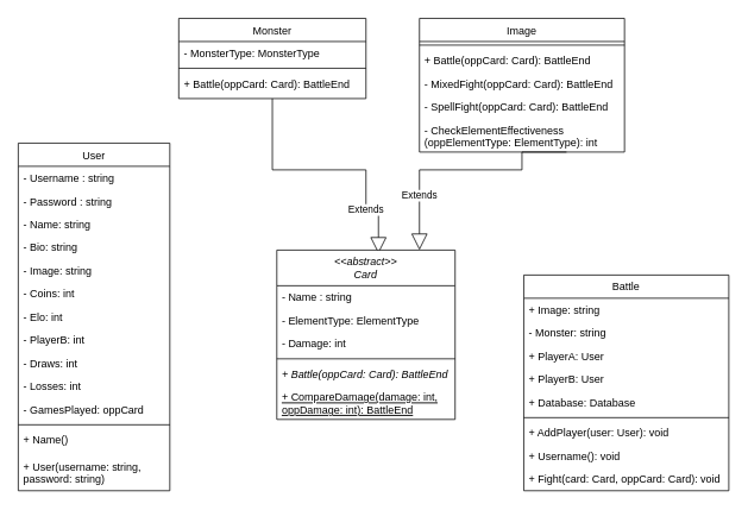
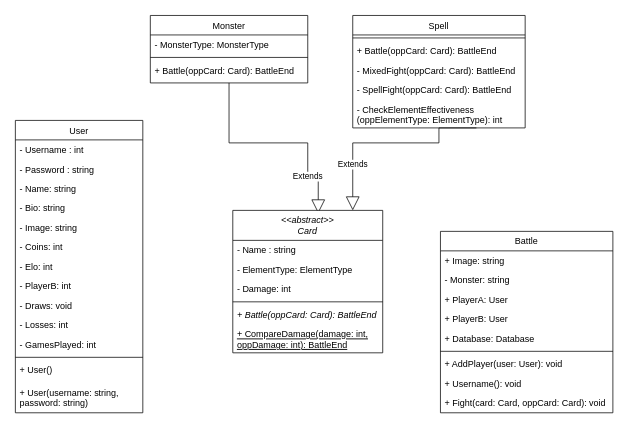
  <mxCell id="0" />
  <mxCell id="1" parent="0" />
  <mxCell id="2" value="User" style="swimlane;fontStyle=0;align=center;verticalAlign=top;childLayout=stackLayout;horizontal=1;startSize=26;horizontalStack=0;resizeParent=1;resizeLast=0;collapsible=1;marginBottom=0;rounded=0;shadow=0;strokeWidth=1;" parent="1" vertex="1"><mxGeometry x="20" y="160" width="170" height="390" as="geometry"><mxRectangle x="40" y="80" width="160" height="26" as="alternateBounds" /></mxGeometry></mxCell>
- <mxCell id="3" value="- Username : string" style="text;align=left;verticalAlign=top;spacingLeft=4;spacingRight=4;overflow=hidden;rotatable=0;points=[[0,0.5],[1,0.5]];portConstraint=eastwest;rounded=0;" parent="2" vertex="1"><mxGeometry y="26" width="170" height="26" as="geometry" /></mxCell>
+ <mxCell id="3" value="- Username : int" style="text;align=left;verticalAlign=top;spacingLeft=4;spacingRight=4;overflow=hidden;rotatable=0;points=[[0,0.5],[1,0.5]];portConstraint=eastwest;rounded=0;" parent="2" vertex="1"><mxGeometry y="26" width="170" height="26" as="geometry" /></mxCell>
  <mxCell id="4" value="- Password : string" style="text;align=left;verticalAlign=top;spacingLeft=4;spacingRight=4;overflow=hidden;rotatable=0;points=[[0,0.5],[1,0.5]];portConstraint=eastwest;rounded=0;shadow=0;html=0;" parent="2" vertex="1"><mxGeometry y="52" width="170" height="26" as="geometry" /></mxCell>
  <mxCell id="5" value="- Name: string" style="text;align=left;verticalAlign=top;spacingLeft=4;spacingRight=4;overflow=hidden;rotatable=0;points=[[0,0.5],[1,0.5]];portConstraint=eastwest;rounded=0;shadow=0;html=0;" parent="2" vertex="1"><mxGeometry y="78" width="170" height="26" as="geometry" /></mxCell>
  <mxCell id="6" value="- Bio: string" style="text;align=left;verticalAlign=top;spacingLeft=4;spacingRight=4;overflow=hidden;rotatable=0;points=[[0,0.5],[1,0.5]];portConstraint=eastwest;rounded=0;shadow=0;html=0;" parent="2" vertex="1"><mxGeometry y="104" width="170" height="26" as="geometry" /></mxCell>
  <mxCell id="7" value="- Image: string" style="text;align=left;verticalAlign=top;spacingLeft=4;spacingRight=4;overflow=hidden;rotatable=0;points=[[0,0.5],[1,0.5]];portConstraint=eastwest;rounded=0;shadow=0;html=0;" parent="2" vertex="1"><mxGeometry y="130" width="170" height="26" as="geometry" /></mxCell>
  <mxCell id="8" value="- Coins: int" style="text;align=left;verticalAlign=top;spacingLeft=4;spacingRight=4;overflow=hidden;rotatable=0;points=[[0,0.5],[1,0.5]];portConstraint=eastwest;rounded=0;shadow=0;html=0;" parent="2" vertex="1"><mxGeometry y="156" width="170" height="26" as="geometry" /></mxCell>
  <mxCell id="9" value="- Elo: int" style="text;align=left;verticalAlign=top;spacingLeft=4;spacingRight=4;overflow=hidden;rotatable=0;points=[[0,0.5],[1,0.5]];portConstraint=eastwest;rounded=0;shadow=0;html=0;" parent="2" vertex="1"><mxGeometry y="182" width="170" height="26" as="geometry" /></mxCell>
  <mxCell id="10" value="- PlayerB: int" style="text;align=left;verticalAlign=top;spacingLeft=4;spacingRight=4;overflow=hidden;rotatable=0;points=[[0,0.5],[1,0.5]];portConstraint=eastwest;rounded=0;shadow=0;html=0;" parent="2" vertex="1"><mxGeometry y="208" width="170" height="26" as="geometry" /></mxCell>
- <mxCell id="11" value="- Draws: int" style="text;align=left;verticalAlign=top;spacingLeft=4;spacingRight=4;overflow=hidden;rotatable=0;points=[[0,0.5],[1,0.5]];portConstraint=eastwest;rounded=0;shadow=0;html=0;" parent="2" vertex="1"><mxGeometry y="234" width="170" height="26" as="geometry" /></mxCell>
+ <mxCell id="11" value="- Draws: void" style="text;align=left;verticalAlign=top;spacingLeft=4;spacingRight=4;overflow=hidden;rotatable=0;points=[[0,0.5],[1,0.5]];portConstraint=eastwest;rounded=0;shadow=0;html=0;" parent="2" vertex="1"><mxGeometry y="234" width="170" height="26" as="geometry" /></mxCell>
  <mxCell id="12" value="- Losses: int" style="text;align=left;verticalAlign=top;spacingLeft=4;spacingRight=4;overflow=hidden;rotatable=0;points=[[0,0.5],[1,0.5]];portConstraint=eastwest;rounded=0;shadow=0;html=0;" parent="2" vertex="1"><mxGeometry y="260" width="170" height="26" as="geometry" /></mxCell>
- <mxCell id="13" value="- GamesPlayed: oppCard" style="text;align=left;verticalAlign=top;spacingLeft=4;spacingRight=4;overflow=hidden;rotatable=0;points=[[0,0.5],[1,0.5]];portConstraint=eastwest;rounded=0;shadow=0;html=0;" parent="2" vertex="1"><mxGeometry y="286" width="170" height="26" as="geometry" /></mxCell>
+ <mxCell id="13" value="- GamesPlayed: int" style="text;align=left;verticalAlign=top;spacingLeft=4;spacingRight=4;overflow=hidden;rotatable=0;points=[[0,0.5],[1,0.5]];portConstraint=eastwest;rounded=0;shadow=0;html=0;" parent="2" vertex="1"><mxGeometry y="286" width="170" height="26" as="geometry" /></mxCell>
  <mxCell id="14" value="" style="line;html=1;strokeWidth=1;align=left;verticalAlign=middle;spacingTop=-1;spacingLeft=3;spacingRight=3;rotatable=0;labelPosition=right;points=[];portConstraint=eastwest;" parent="2" vertex="1"><mxGeometry y="312" width="170" height="8" as="geometry" /></mxCell>
- <mxCell id="15" value="+ Name()" style="text;align=left;verticalAlign=top;spacingLeft=4;spacingRight=4;overflow=hidden;rotatable=0;points=[[0,0.5],[1,0.5]];portConstraint=eastwest;rounded=0;shadow=0;html=0;" parent="2" vertex="1"><mxGeometry y="320" width="170" height="30" as="geometry" /></mxCell>
+ <mxCell id="15" value="+ User()" style="text;align=left;verticalAlign=top;spacingLeft=4;spacingRight=4;overflow=hidden;rotatable=0;points=[[0,0.5],[1,0.5]];portConstraint=eastwest;rounded=0;shadow=0;html=0;" parent="2" vertex="1"><mxGeometry y="320" width="170" height="30" as="geometry" /></mxCell>
  <mxCell id="16" value="+ User(username: string, &#10;password: string)" style="text;align=left;verticalAlign=top;spacingLeft=4;spacingRight=4;overflow=hidden;rotatable=0;points=[[0,0.5],[1,0.5]];portConstraint=eastwest;rounded=0;shadow=0;html=0;" parent="2" vertex="1"><mxGeometry y="350" width="170" height="40" as="geometry" /></mxCell>
  <mxCell id="17" value="Monster" style="swimlane;fontStyle=0;align=center;verticalAlign=top;childLayout=stackLayout;horizontal=1;startSize=26;horizontalStack=0;resizeParent=1;resizeLast=0;collapsible=1;marginBottom=0;rounded=0;shadow=0;strokeWidth=1;" parent="1" vertex="1"><mxGeometry x="200" y="20" width="210" height="90" as="geometry"><mxRectangle x="360" y="320" width="160" height="26" as="alternateBounds" /></mxGeometry></mxCell>
  <mxCell id="18" value="- MonsterType: MonsterType" style="text;align=left;verticalAlign=top;spacingLeft=4;spacingRight=4;overflow=hidden;rotatable=0;points=[[0,0.5],[1,0.5]];portConstraint=eastwest;rounded=0;shadow=0;html=0;" parent="17" vertex="1"><mxGeometry y="26" width="210" height="26" as="geometry" /></mxCell>
  <mxCell id="19" value="" style="line;html=1;strokeWidth=1;align=left;verticalAlign=middle;spacingTop=-1;spacingLeft=3;spacingRight=3;rotatable=0;labelPosition=right;points=[];portConstraint=eastwest;" parent="17" vertex="1"><mxGeometry y="52" width="210" height="8" as="geometry" /></mxCell>
  <mxCell id="20" value="+ Battle(oppCard: Card): BattleEnd" style="text;align=left;verticalAlign=top;spacingLeft=4;spacingRight=4;overflow=hidden;rotatable=0;points=[[0,0.5],[1,0.5]];portConstraint=eastwest;rounded=0;shadow=0;html=0;" parent="17" vertex="1"><mxGeometry y="60" width="210" height="30" as="geometry" /></mxCell>
- <mxCell id="21" value="Image" style="swimlane;fontStyle=0;align=center;verticalAlign=top;childLayout=stackLayout;horizontal=1;startSize=26;horizontalStack=0;resizeParent=1;resizeLast=0;collapsible=1;marginBottom=0;rounded=0;shadow=0;strokeWidth=1;" parent="1" vertex="1"><mxGeometry x="470" y="20" width="230" height="150" as="geometry"><mxRectangle x="230" y="140" width="160" height="26" as="alternateBounds" /></mxGeometry></mxCell>
+ <mxCell id="21" value="Spell" style="swimlane;fontStyle=0;align=center;verticalAlign=top;childLayout=stackLayout;horizontal=1;startSize=26;horizontalStack=0;resizeParent=1;resizeLast=0;collapsible=1;marginBottom=0;rounded=0;shadow=0;strokeWidth=1;" parent="1" vertex="1"><mxGeometry x="470" y="20" width="230" height="150" as="geometry"><mxRectangle x="230" y="140" width="160" height="26" as="alternateBounds" /></mxGeometry></mxCell>
  <mxCell id="22" value="" style="line;html=1;strokeWidth=1;align=left;verticalAlign=middle;spacingTop=-1;spacingLeft=3;spacingRight=3;rotatable=0;labelPosition=right;points=[];portConstraint=eastwest;" parent="21" vertex="1"><mxGeometry y="26" width="230" height="8" as="geometry" /></mxCell>
  <mxCell id="23" value="+ Battle(oppCard: Card): BattleEnd" style="text;align=left;verticalAlign=top;spacingLeft=4;spacingRight=4;overflow=hidden;rotatable=0;points=[[0,0.5],[1,0.5]];portConstraint=eastwest;rounded=0;shadow=0;html=0;" parent="21" vertex="1"><mxGeometry y="34" width="230" height="26" as="geometry" /></mxCell>
  <mxCell id="24" value="- MixedFight(oppCard: Card): BattleEnd" style="text;align=left;verticalAlign=top;spacingLeft=4;spacingRight=4;overflow=hidden;rotatable=0;points=[[0,0.5],[1,0.5]];portConstraint=eastwest;rounded=0;shadow=0;html=0;" parent="21" vertex="1"><mxGeometry y="60" width="230" height="26" as="geometry" /></mxCell>
  <mxCell id="25" value="- SpellFight(oppCard: Card): BattleEnd" style="text;align=left;verticalAlign=top;spacingLeft=4;spacingRight=4;overflow=hidden;rotatable=0;points=[[0,0.5],[1,0.5]];portConstraint=eastwest;rounded=0;shadow=0;html=0;" parent="21" vertex="1"><mxGeometry y="86" width="230" height="26" as="geometry" /></mxCell>
  <mxCell id="26" value="- CheckElementEffectiveness&#10;(oppElementType: ElementType): int" style="text;align=left;verticalAlign=top;spacingLeft=4;spacingRight=4;overflow=hidden;rotatable=0;points=[[0,0.5],[1,0.5]];portConstraint=eastwest;rounded=0;shadow=0;html=0;" parent="21" vertex="1"><mxGeometry y="112" width="230" height="38" as="geometry" /></mxCell>
  <mxCell id="27" value="Extends" style="endArrow=block;endSize=16;endFill=0;html=1;rounded=0;exitX=0.5;exitY=1;exitDx=0;exitDy=0;edgeStyle=orthogonalEdgeStyle;entryX=0.57;entryY=0.021;entryDx=0;entryDy=0;entryPerimeter=0;" parent="1" source="17" target="38" edge="1"><mxGeometry x="0.568" width="160" relative="1" as="geometry"><mxPoint x="310" y="20" as="sourcePoint" /><mxPoint x="410" y="-160" as="targetPoint" /><Array as="points"><mxPoint x="305" y="190" /><mxPoint x="410" y="190" /><mxPoint x="410" y="240" /><mxPoint x="424" y="240" /></Array><mxPoint as="offset" /></mxGeometry></mxCell>
  <mxCell id="28" value="Battle" style="swimlane;fontStyle=0;align=center;verticalAlign=top;childLayout=stackLayout;horizontal=1;startSize=26;horizontalStack=0;resizeParent=1;resizeLast=0;collapsible=1;marginBottom=0;rounded=0;shadow=0;strokeWidth=1;" parent="1" vertex="1"><mxGeometry x="587" y="308" width="230" height="242" as="geometry"><mxRectangle x="230" y="140" width="160" height="26" as="alternateBounds" /></mxGeometry></mxCell>
  <mxCell id="29" value="+ Image: string" style="text;align=left;verticalAlign=top;spacingLeft=4;spacingRight=4;overflow=hidden;rotatable=0;points=[[0,0.5],[1,0.5]];portConstraint=eastwest;rounded=0;shadow=0;html=0;" parent="28" vertex="1"><mxGeometry y="26" width="230" height="26" as="geometry" /></mxCell>
  <mxCell id="30" value="- Monster: string" style="text;align=left;verticalAlign=top;spacingLeft=4;spacingRight=4;overflow=hidden;rotatable=0;points=[[0,0.5],[1,0.5]];portConstraint=eastwest;rounded=0;shadow=0;html=0;" parent="28" vertex="1"><mxGeometry y="52" width="230" height="26" as="geometry" /></mxCell>
  <mxCell id="31" value="+ PlayerA: User" style="text;align=left;verticalAlign=top;spacingLeft=4;spacingRight=4;overflow=hidden;rotatable=0;points=[[0,0.5],[1,0.5]];portConstraint=eastwest;rounded=0;shadow=0;html=0;" parent="28" vertex="1"><mxGeometry y="78" width="230" height="26" as="geometry" /></mxCell>
  <mxCell id="32" value="+ PlayerB: User" style="text;align=left;verticalAlign=top;spacingLeft=4;spacingRight=4;overflow=hidden;rotatable=0;points=[[0,0.5],[1,0.5]];portConstraint=eastwest;rounded=0;shadow=0;html=0;" parent="28" vertex="1"><mxGeometry y="104" width="230" height="26" as="geometry" /></mxCell>
  <mxCell id="33" value="+ Database: Database" style="text;align=left;verticalAlign=top;spacingLeft=4;spacingRight=4;overflow=hidden;rotatable=0;points=[[0,0.5],[1,0.5]];portConstraint=eastwest;rounded=0;shadow=0;html=0;" parent="28" vertex="1"><mxGeometry y="130" width="230" height="26" as="geometry" /></mxCell>
  <mxCell id="34" value="" style="line;html=1;strokeWidth=1;align=left;verticalAlign=middle;spacingTop=-1;spacingLeft=3;spacingRight=3;rotatable=0;labelPosition=right;points=[];portConstraint=eastwest;" parent="28" vertex="1"><mxGeometry y="156" width="230" height="8" as="geometry" /></mxCell>
  <mxCell id="35" value="+ AddPlayer(user: User): void" style="text;align=left;verticalAlign=top;spacingLeft=4;spacingRight=4;overflow=hidden;rotatable=0;points=[[0,0.5],[1,0.5]];portConstraint=eastwest;rounded=0;shadow=0;html=0;" parent="28" vertex="1"><mxGeometry y="164" width="230" height="26" as="geometry" /></mxCell>
  <mxCell id="36" value="+ Username(): void" style="text;align=left;verticalAlign=top;spacingLeft=4;spacingRight=4;overflow=hidden;rotatable=0;points=[[0,0.5],[1,0.5]];portConstraint=eastwest;rounded=0;shadow=0;html=0;" parent="28" vertex="1"><mxGeometry y="190" width="230" height="26" as="geometry" /></mxCell>
  <mxCell id="37" value="+ Fight(card: Card, oppCard: Card): void" style="text;align=left;verticalAlign=top;spacingLeft=4;spacingRight=4;overflow=hidden;rotatable=0;points=[[0,0.5],[1,0.5]];portConstraint=eastwest;rounded=0;shadow=0;html=0;" parent="28" vertex="1"><mxGeometry y="216" width="230" height="26" as="geometry" /></mxCell>
  <mxCell id="38" value="&lt;&lt;abstract&gt;&gt;&#10;Card" style="swimlane;fontStyle=2;align=center;verticalAlign=top;childLayout=stackLayout;horizontal=1;startSize=40;horizontalStack=0;resizeParent=1;resizeLast=0;collapsible=1;marginBottom=0;rounded=0;shadow=0;strokeWidth=1;" parent="1" vertex="1"><mxGeometry x="310" y="280" width="200" height="190" as="geometry"><mxRectangle x="360" y="320" width="160" height="26" as="alternateBounds" /></mxGeometry></mxCell>
  <mxCell id="39" value="- Name : string" style="text;align=left;verticalAlign=top;spacingLeft=4;spacingRight=4;overflow=hidden;rotatable=0;points=[[0,0.5],[1,0.5]];portConstraint=eastwest;rounded=0;" parent="38" vertex="1"><mxGeometry y="40" width="200" height="26" as="geometry" /></mxCell>
  <mxCell id="40" value="- ElementType: ElementType" style="text;align=left;verticalAlign=top;spacingLeft=4;spacingRight=4;overflow=hidden;rotatable=0;points=[[0,0.5],[1,0.5]];portConstraint=eastwest;rounded=0;shadow=0;html=0;" parent="38" vertex="1"><mxGeometry y="66" width="200" height="26" as="geometry" /></mxCell>
  <mxCell id="41" value="- Damage: int" style="text;align=left;verticalAlign=top;spacingLeft=4;spacingRight=4;overflow=hidden;rotatable=0;points=[[0,0.5],[1,0.5]];portConstraint=eastwest;rounded=0;shadow=0;html=0;" parent="38" vertex="1"><mxGeometry y="92" width="200" height="26" as="geometry" /></mxCell>
  <mxCell id="42" value="" style="line;html=1;strokeWidth=1;align=left;verticalAlign=middle;spacingTop=-1;spacingLeft=3;spacingRight=3;rotatable=0;labelPosition=right;points=[];portConstraint=eastwest;" parent="38" vertex="1"><mxGeometry y="118" width="200" height="8" as="geometry" /></mxCell>
  <mxCell id="43" value="+ Battle(oppCard: Card): BattleEnd" style="text;align=left;verticalAlign=top;spacingLeft=4;spacingRight=4;overflow=hidden;rotatable=0;points=[[0,0.5],[1,0.5]];portConstraint=eastwest;rounded=0;shadow=0;html=0;fontStyle=2" parent="38" vertex="1"><mxGeometry y="126" width="200" height="26" as="geometry" /></mxCell>
  <mxCell id="44" value="+ CompareDamage(damage: int, &#10;oppDamage: int): BattleEnd" style="text;align=left;verticalAlign=top;spacingLeft=4;spacingRight=4;overflow=hidden;rotatable=0;points=[[0,0.5],[1,0.5]];portConstraint=eastwest;rounded=0;shadow=0;html=0;fontStyle=4" parent="38" vertex="1"><mxGeometry y="152" width="200" height="38" as="geometry" /></mxCell>
  <mxCell id="45" value="Extends" style="endArrow=block;endSize=16;endFill=0;html=1;rounded=0;exitX=0.5;exitY=1;exitDx=0;exitDy=0;edgeStyle=orthogonalEdgeStyle;" parent="1" edge="1"><mxGeometry x="0.556" width="160" relative="1" as="geometry"><mxPoint x="635" y="170" as="sourcePoint" /><mxPoint x="470" y="280" as="targetPoint" /><Array as="points"><mxPoint x="585" y="190" /><mxPoint x="470" y="190" /></Array><mxPoint as="offset" /></mxGeometry></mxCell>
